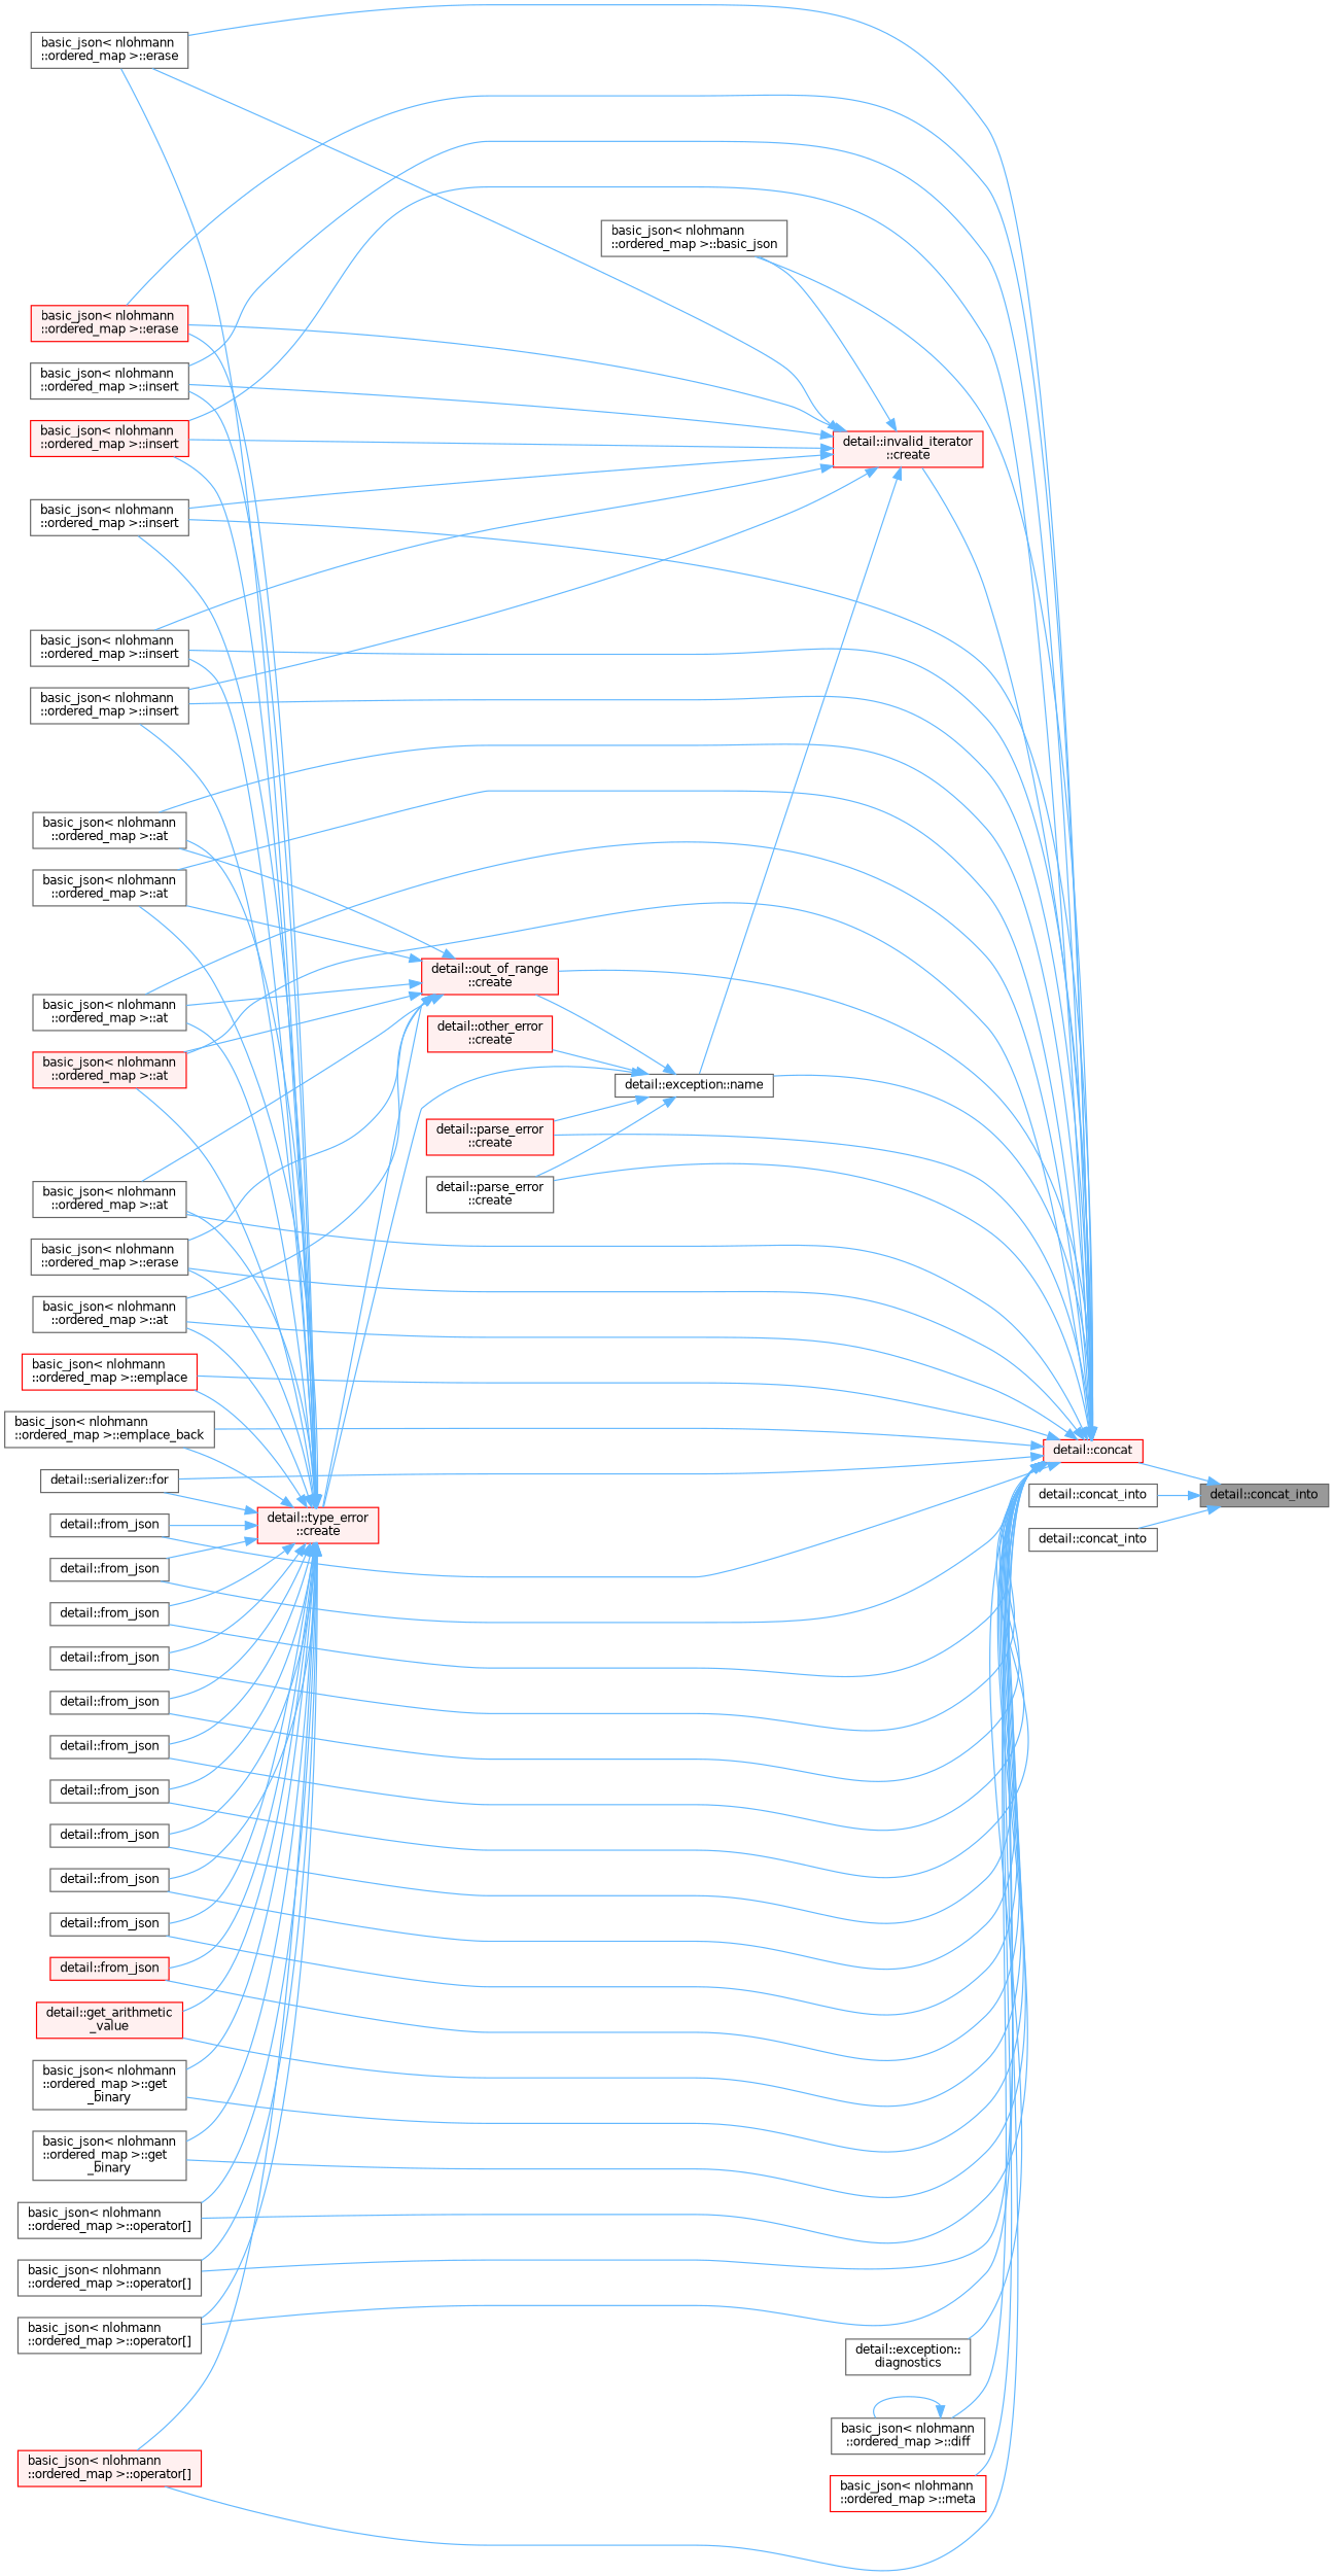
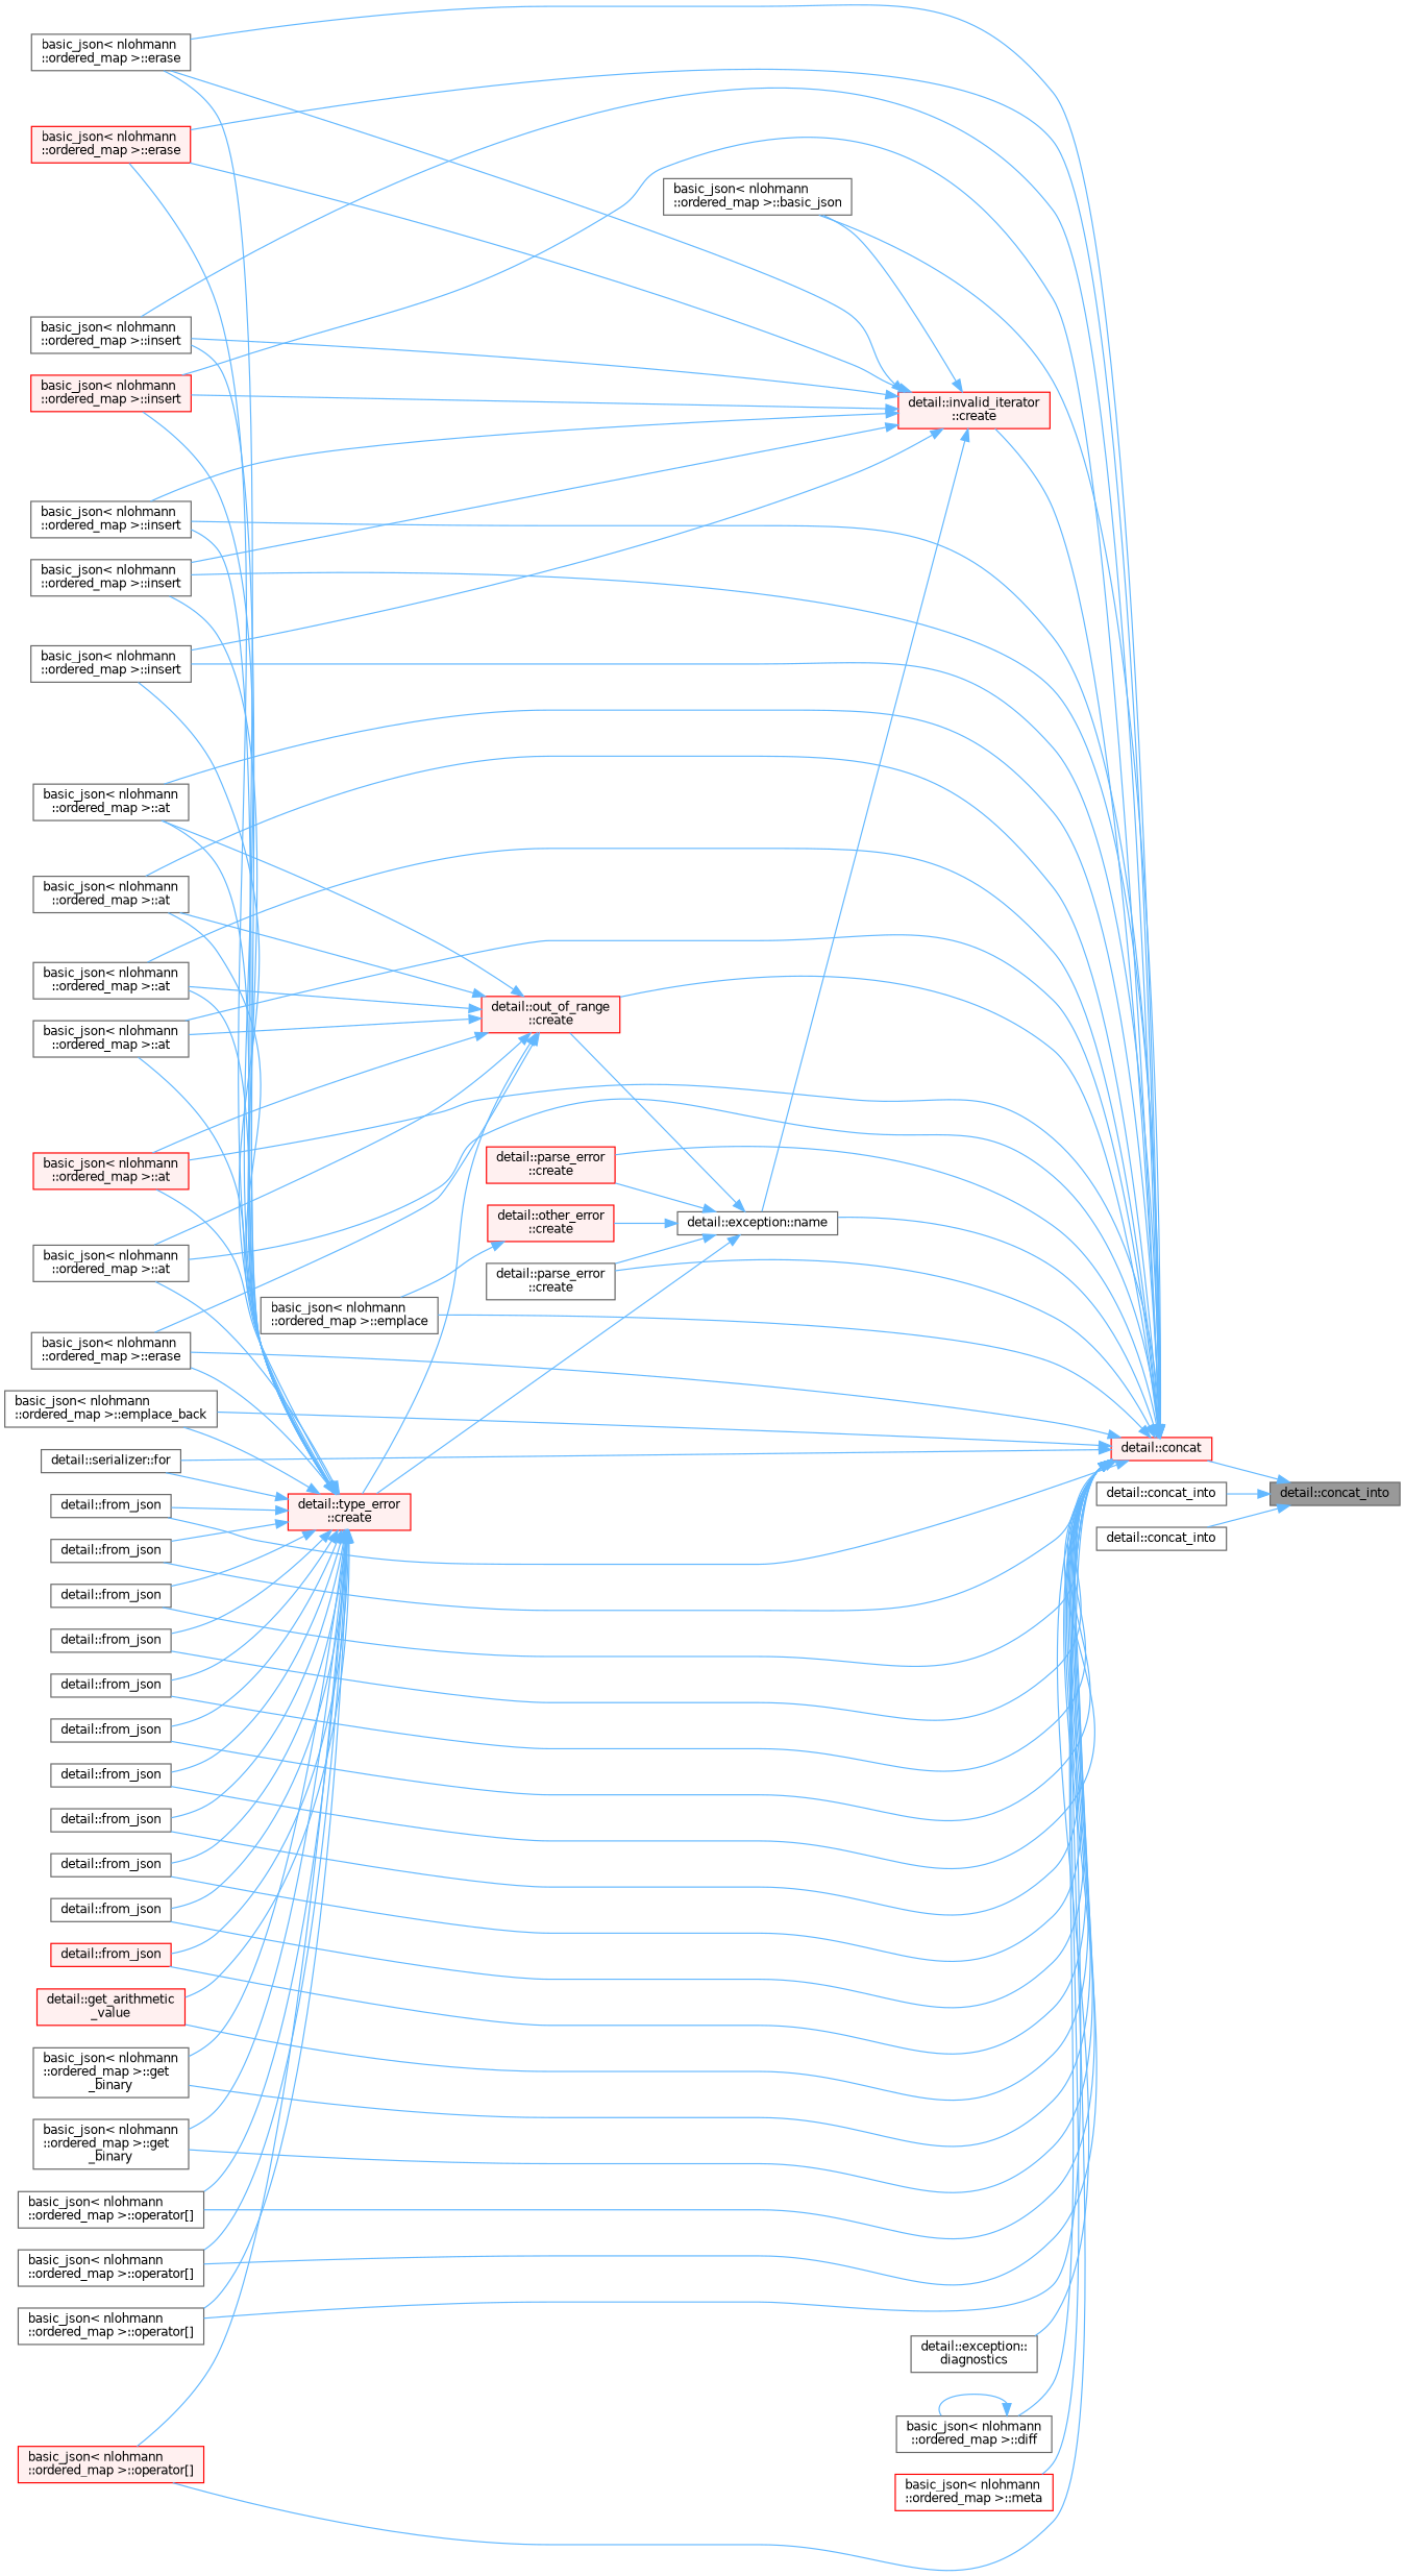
  digraph {
    rankdir=RL
    node [color=grey40 fillcolor=white fontname=Helvetica fontsize=10 shape=box style=filled]
    edge [color=steelblue1 dir=back fontname=Helvetica fontsize=10 labelfontname=Helvetica labelfontsize=10 style=solid]
    n1 [color=gray40 fillcolor=grey60 fontcolor=black height=0.2 label="detail::concat_into" width=0.4]
    n2 [color=red fillcolor="#FFF0F0" height=0.2 label="detail::concat" width=0.4]
    n3 [height=0.2 label="detail::concat_into" width=0.4]
    n4 [height=0.2 label="detail::concat_into" width=0.4]
    n5 [height=0.2 label="basic_json\< nlohmann\l::ordered_map \>::at" width=0.4]
    n6 [height=0.2 label="basic_json\< nlohmann\l::ordered_map \>::at" width=0.4]
    n7 [height=0.2 label="basic_json\< nlohmann\l::ordered_map \>::at" width=0.4]
    n8 [height=0.2 label="basic_json\< nlohmann\l::ordered_map \>::at" width=0.4]
    n9 [color=red fillcolor="#FFF0F0" height=0.2 label="basic_json\< nlohmann\l::ordered_map \>::at" width=0.4]
    n10 [height=0.2 label="basic_json\< nlohmann\l::ordered_map \>::at" width=0.4]
    n11 [height=0.2 label="basic_json\< nlohmann\l::ordered_map \>::basic_json" width=0.4]
    n12 [color=red fillcolor="#FFF0F0" height=0.2 label="detail::invalid_iterator\l::create" width=0.4]
    n13 [height=0.2 label="basic_json\< nlohmann\l::ordered_map \>::erase" width=0.4]
    n14 [color=red fillcolor="#FFF0F0" height=0.2 label="basic_json\< nlohmann\l::ordered_map \>::erase" width=0.4]
    n15 [height=0.2 label="basic_json\< nlohmann\l::ordered_map \>::insert" width=0.4]
    n16 [color=red fillcolor="#FFF0F0" height=0.2 label="basic_json\< nlohmann\l::ordered_map \>::insert" width=0.4]
    n17 [height=0.2 label="basic_json\< nlohmann\l::ordered_map \>::insert" width=0.4]
    n18 [height=0.2 label="basic_json\< nlohmann\l::ordered_map \>::insert" width=0.4]
    n19 [height=0.2 label="basic_json\< nlohmann\l::ordered_map \>::insert" width=0.4]
    n20 [color=red fillcolor="#FFF0F0" height=0.2 label="detail::out_of_range\l::create" width=0.4]
    n21 [height=0.2 label="basic_json\< nlohmann\l::ordered_map \>::erase" width=0.4]
    n22 [color=red fillcolor="#FFF0F0" height=0.2 label="detail::parse_error\l::create" width=0.4]
    n23 [height=0.2 label="detail::parse_error\l::create" width=0.4]
-   n24 [color=red height=0.2 label="basic_json\< nlohmann\l::ordered_map \>::emplace" width=0.4]
+   n24 [height=0.2 label="basic_json\< nlohmann\l::ordered_map \>::emplace" width=0.4]
    n25 [height=0.2 label="basic_json\< nlohmann\l::ordered_map \>::emplace_back" width=0.4]
    n26 [height=0.2 label="detail::serializer::for" width=0.4]
    n27 [height=0.2 label="detail::from_json" width=0.4]
    n28 [height=0.2 label="detail::from_json" width=0.4]
    n29 [height=0.2 label="detail::from_json" width=0.4]
    n30 [height=0.2 label="detail::from_json" width=0.4]
    n31 [height=0.2 label="detail::from_json" width=0.4]
    n32 [height=0.2 label="detail::from_json" width=0.4]
    n33 [height=0.2 label="detail::from_json" width=0.4]
    n34 [height=0.2 label="detail::from_json" width=0.4]
    n35 [height=0.2 label="detail::from_json" width=0.4]
    n36 [height=0.2 label="detail::from_json" width=0.4]
    n37 [color=red fillcolor="#FFF0F0" height=0.2 label="detail::from_json" width=0.4]
    n38 [color=red fillcolor="#FFF0F0" height=0.2 label="detail::get_arithmetic\l_value" width=0.4]
    n39 [height=0.2 label="basic_json\< nlohmann\l::ordered_map \>::get\l_binary" width=0.4]
    n40 [height=0.2 label="basic_json\< nlohmann\l::ordered_map \>::get\l_binary" width=0.4]
    n41 [height=0.2 label="basic_json\< nlohmann\l::ordered_map \>::operator[]" width=0.4]
    n42 [height=0.2 label="basic_json\< nlohmann\l::ordered_map \>::operator[]" width=0.4]
    n43 [height=0.2 label="basic_json\< nlohmann\l::ordered_map \>::operator[]" width=0.4]
    n44 [color=red fillcolor="#FFF0F0" height=0.2 label="basic_json\< nlohmann\l::ordered_map \>::operator[]" width=0.4]
    n45 [height=0.2 label="detail::exception::\ldiagnostics" width=0.4]
    n46 [height=0.2 label="basic_json\< nlohmann\l::ordered_map \>::diff" width=0.4]
    n47 [color=red height=0.2 label="basic_json\< nlohmann\l::ordered_map \>::meta" width=0.4]
    n48 [height=0.2 label="detail::exception::name" width=0.4]
    n49 [color=red fillcolor="#FFF0F0" height=0.2 label="detail::other_error\l::create" width=0.4]
    n50 [color=red fillcolor="#FFF0F0" height=0.2 label="detail::type_error\l::create" width=0.4]
    n1 -> n2
    n1 -> n3
    n1 -> n4
    n2 -> n5
    n2 -> n6
    n2 -> n7
    n2 -> n8
    n2 -> n9
    n2 -> n10
    n2 -> n11
    n2 -> n12
    n2 -> n13
    n2 -> n14
    n2 -> n15
    n2 -> n16
    n2 -> n17
    n2 -> n18
    n2 -> n19
    n2 -> n20
    n2 -> n21
    n2 -> n22
    n2 -> n23
    n2 -> n24
    n2 -> n25
    n2 -> n26
    n2 -> n27
    n2 -> n28
    n2 -> n29
    n2 -> n30
    n2 -> n31
    n2 -> n32
    n2 -> n33
    n2 -> n34
    n2 -> n35
    n2 -> n36
    n2 -> n37
    n2 -> n38
    n2 -> n39
    n2 -> n40
    n2 -> n41
    n2 -> n42
    n2 -> n43
    n2 -> n44
    n2 -> n45
    n2 -> n46
    n2 -> n47
    n2 -> n48
    n12 -> n11
    n12 -> n13
    n12 -> n14
    n12 -> n15
    n12 -> n16
    n12 -> n17
    n12 -> n18
    n12 -> n19
    n12 -> n48
    n20 -> n5
    n20 -> n6
    n20 -> n7
    n20 -> n8
    n20 -> n9
    n20 -> n10
    n20 -> n21
    n20 -> n50
    n46 -> n46
    n48 -> n20
    n48 -> n22
    n48 -> n23
    n48 -> n49
    n48 -> n50
    n50 -> n5
    n50 -> n6
    n50 -> n7
    n50 -> n8
    n50 -> n9
    n50 -> n10
    n50 -> n13
    n50 -> n14
    n50 -> n15
    n50 -> n16
    n50 -> n17
    n50 -> n18
    n50 -> n19
    n50 -> n21
-   n50 -> n24
+   n49 -> n24
    n50 -> n25
    n50 -> n26
    n50 -> n27
    n50 -> n28
    n50 -> n29
    n50 -> n30
    n50 -> n31
    n50 -> n32
    n50 -> n33
    n50 -> n34
    n50 -> n35
    n50 -> n36
    n50 -> n37
    n50 -> n38
    n50 -> n39
    n50 -> n40
    n50 -> n41
    n50 -> n42
    n50 -> n43
    n50 -> n44
  }
